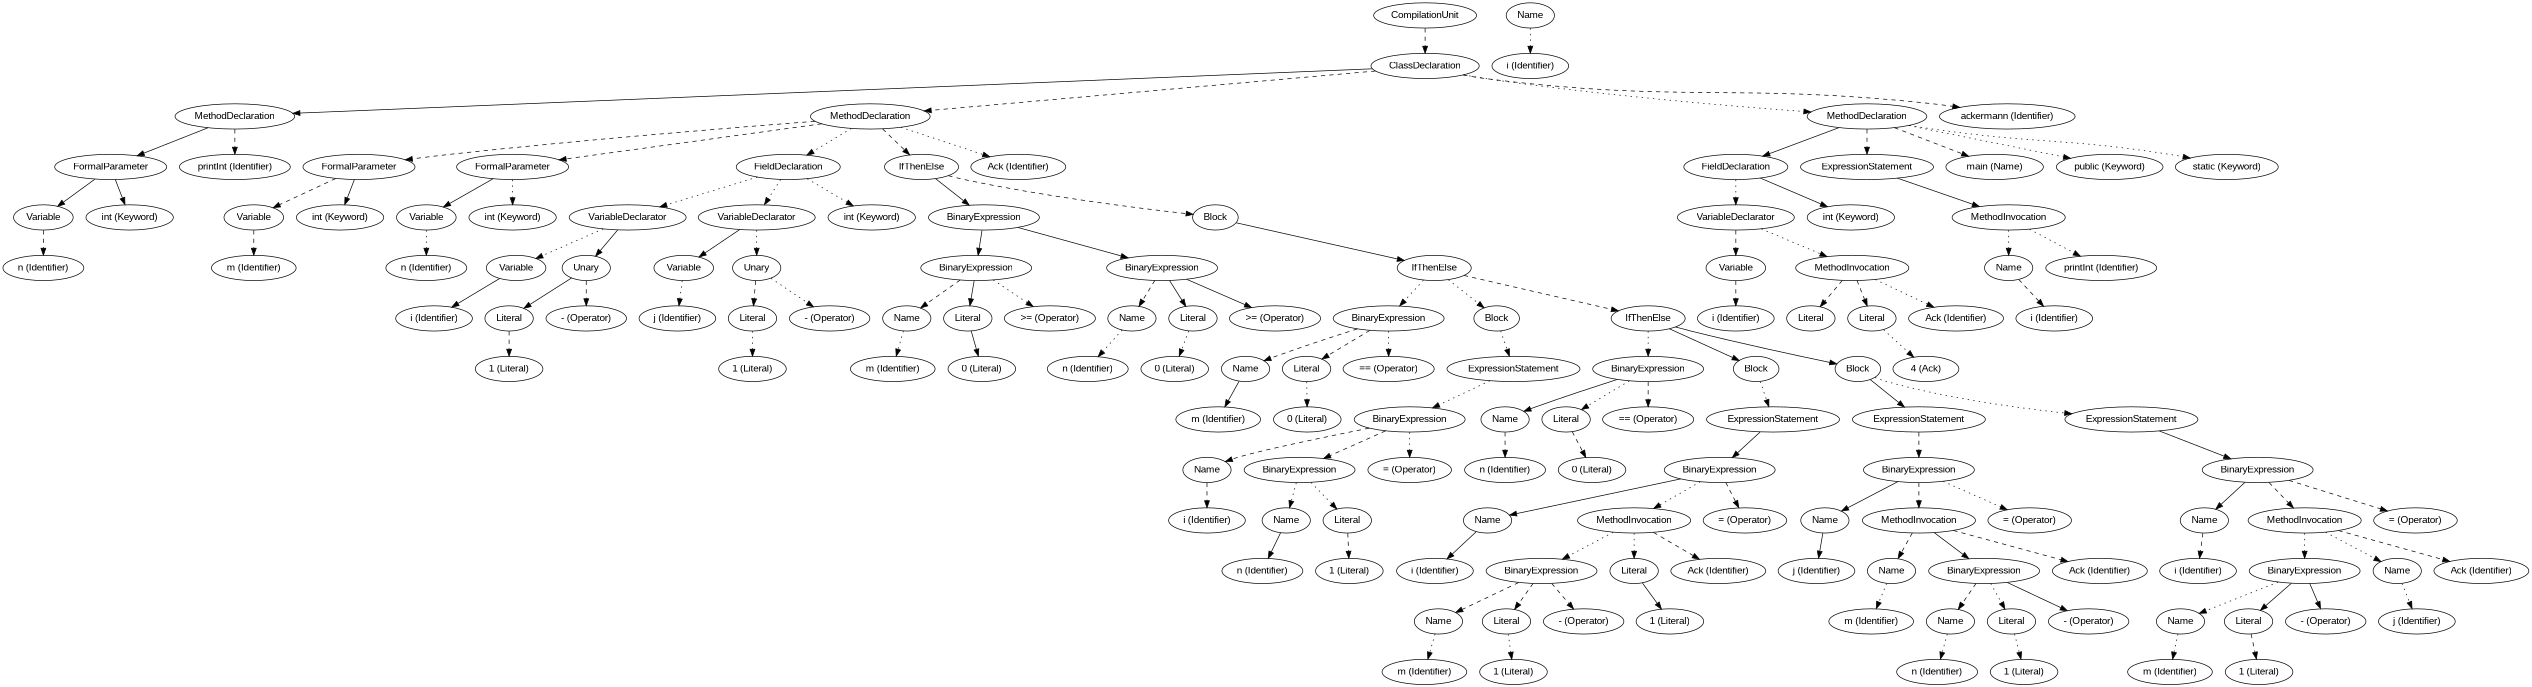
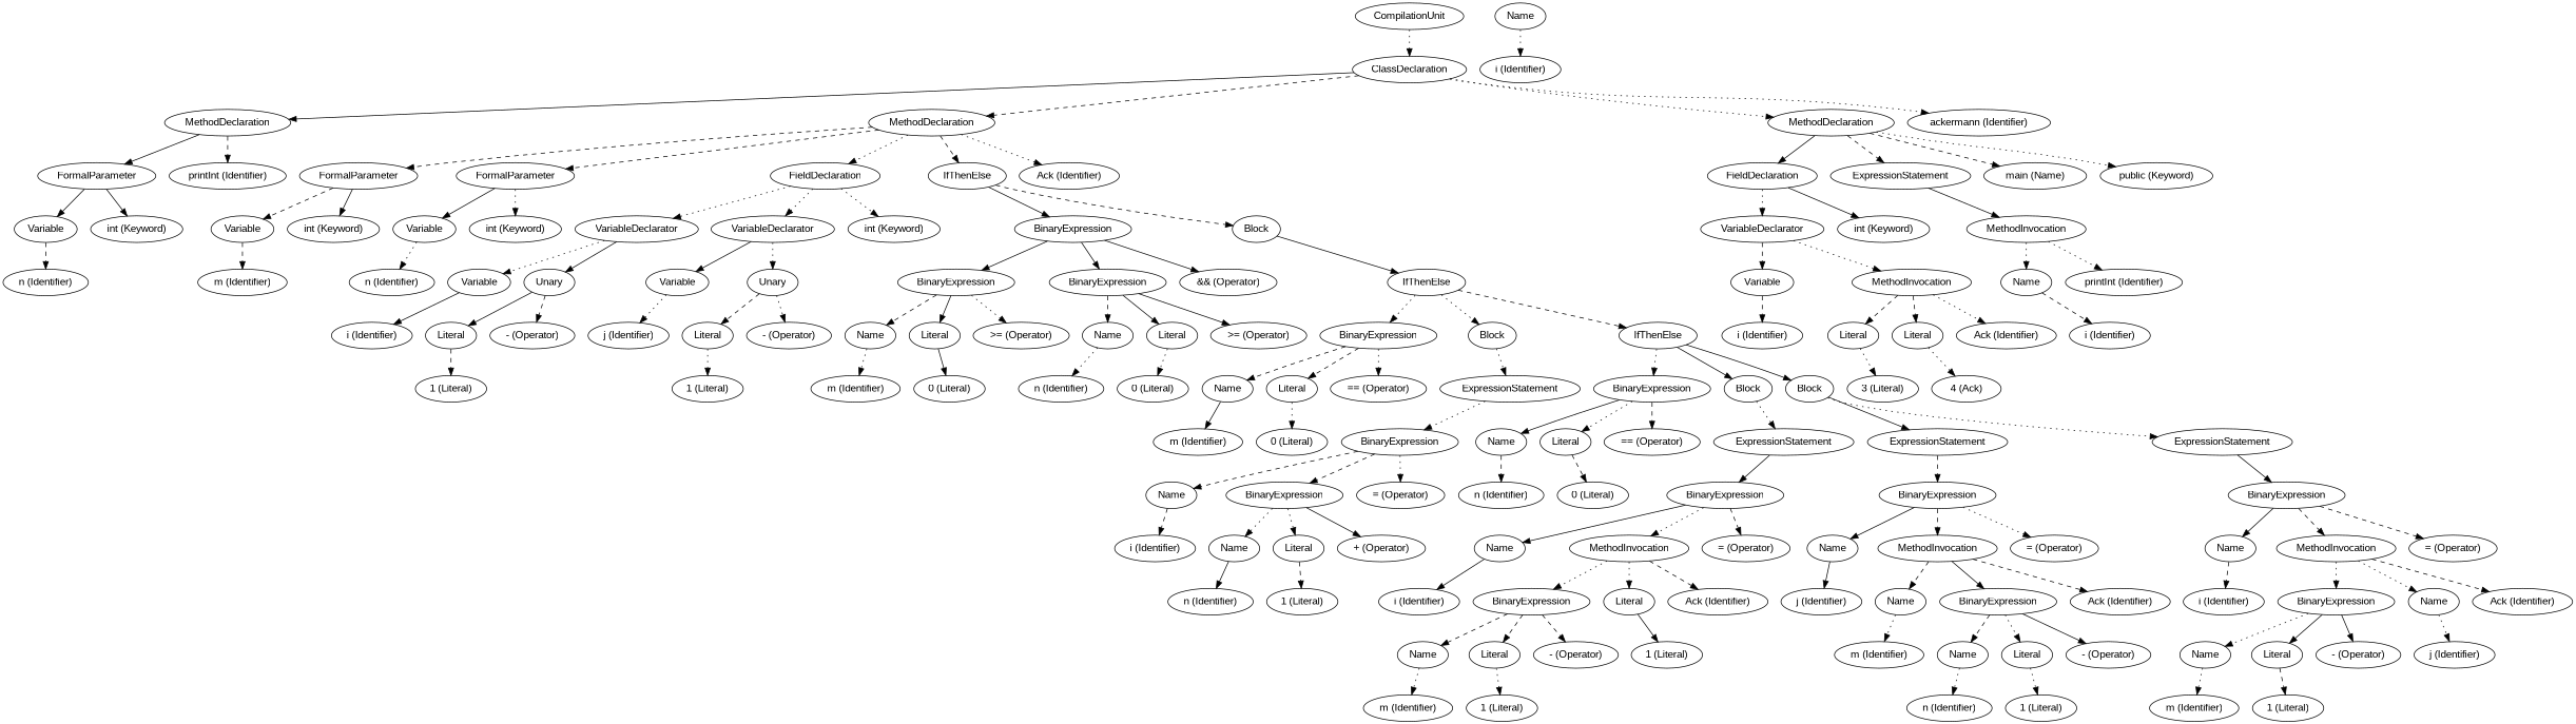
  digraph {
    fontname="Liberation Sans"
    node [fontname="Liberation Sans"]
    edge [fontname="Liberation Sans" style=dotted]
    n1 [height=0.5 label=Variable width=1.1374]
    n2 [height=0.5 label="n (Identifier)" width=1.5526]
    n3 [height=0.5 label=FormalParameter width=2.022]
    n4 [height=0.5 label="int (Keyword)" width=1.6971]
    n5 [height=0.5 label=MethodDeclaration width=2.2026]
    n6 [height=0.5 label="printInt (Identifier)" width=2.1665]
    n7 [height=0.5 label=Variable width=1.1374]
    n8 [height=0.5 label="m (Identifier)" width=1.6429]
    n9 [height=0.5 label=FormalParameter width=2.022]
    n10 [height=0.5 label="int (Keyword)" width=1.6971]
    n11 [height=0.5 label=Variable width=1.1374]
    n12 [height=0.5 label="n (Identifier)" width=1.5526]
    n13 [height=0.5 label=FormalParameter width=2.022]
    n14 [height=0.5 label="int (Keyword)" width=1.6971]
    n15 [height=0.5 label=Variable width=1.1374]
    n16 [height=0.5 label="i (Identifier)" width=1.4985]
    n17 [height=0.5 label=Literal width=0.95686]
    n18 [height=0.5 label="1 (Literal)" width=1.2999]
    n19 [height=0.5 label=Unary width=0.9027]
    n20 [height=0.5 label="- (Operator)" width=1.4804]
    n21 [height=0.5 label=VariableDeclarator width=2.1665]
    n22 [height=0.5 label=Variable width=1.1374]
    n23 [height=0.5 label="j (Identifier)" width=1.4985]
    n24 [height=0.5 label=Literal width=0.95686]
    n25 [height=0.5 label="1 (Literal)" width=1.2999]
    n26 [height=0.5 label=Unary width=0.9027]
    n27 [height=0.5 label="- (Operator)" width=1.4804]
    n28 [height=0.5 label=VariableDeclarator width=2.1665]
    n29 [height=0.5 label=FieldDeclaration width=1.9318]
    n30 [height=0.5 label="int (Keyword)" width=1.6971]
    n31 [height=0.5 label=Name width=0.9027]
    n32 [height=0.5 label="m (Identifier)" width=1.6429]
    n33 [height=0.5 label=Literal width=0.95686]
    n34 [height=0.5 label="0 (Literal)" width=1.2999]
    n35 [height=0.5 label=BinaryExpression width=2.0401]
    n36 [height=0.5 label=">= (Operator)" width=1.6971]
    n37 [height=0.5 label=Name width=0.9027]
    n38 [height=0.5 label="n (Identifier)" width=1.5526]
    n39 [height=0.5 label=Literal width=0.95686]
    n40 [height=0.5 label="0 (Literal)" width=1.2999]
    n41 [height=0.5 label=BinaryExpression width=2.0401]
    n42 [height=0.5 label=">= (Operator)" width=1.6971]
    n43 [height=0.5 label=BinaryExpression width=2.0401]
+   n44 [height=0.5 label="&& (Operator)" width=1.8054]
    n45 [height=0.5 label=Name width=0.9027]
    n46 [height=0.5 label="m (Identifier)" width=1.6429]
    n47 [height=0.5 label=Literal width=0.95686]
    n48 [height=0.5 label="0 (Literal)" width=1.2999]
    n49 [height=0.5 label=BinaryExpression width=2.0401]
    n50 [height=0.5 label="== (Operator)" width=1.6971]
    n51 [height=0.5 label=Name width=0.9027]
    n52 [height=0.5 label="i (Identifier)" width=1.4985]
    n53 [height=0.5 label=Name width=0.9027]
    n54 [height=0.5 label="n (Identifier)" width=1.5526]
    n55 [height=0.5 label=Literal width=0.95686]
    n56 [height=0.5 label="1 (Literal)" width=1.2999]
    n57 [height=0.5 label=BinaryExpression width=2.0401]
+   n58 [height=0.5 label="+ (Operator)" width=1.5526]
    n59 [height=0.5 label=BinaryExpression width=2.0401]
    n60 [height=0.5 label="= (Operator)" width=1.5526]
    n61 [height=0.5 label=ExpressionStatement width=2.3651]
    n62 [height=0.5 label=Block width=0.88464]
    n63 [height=0.5 label=Name width=0.9027]
    n64 [height=0.5 label="n (Identifier)" width=1.5526]
    n65 [height=0.5 label=Literal width=0.95686]
    n66 [height=0.5 label="0 (Literal)" width=1.2999]
    n67 [height=0.5 label=BinaryExpression width=2.0401]
    n68 [height=0.5 label="== (Operator)" width=1.6971]
    n69 [height=0.5 label=Name width=0.9027]
    n70 [height=0.5 label="i (Identifier)" width=1.4985]
    n71 [height=0.5 label=Name width=0.9027]
    n72 [height=0.5 label="m (Identifier)" width=1.6429]
    n73 [height=0.5 label=Literal width=0.95686]
    n74 [height=0.5 label="1 (Literal)" width=1.2999]
    n75 [height=0.5 label=BinaryExpression width=2.0401]
    n76 [height=0.5 label="- (Operator)" width=1.4804]
    n77 [height=0.5 label=Literal width=0.95686]
    n78 [height=0.5 label="1 (Literal)" width=1.2999]
    n79 [height=0.5 label=MethodInvocation width=2.1123]
    n80 [height=0.5 label="Ack (Identifier)" width=1.8415]
    n81 [height=0.5 label=BinaryExpression width=2.0401]
    n82 [height=0.5 label="= (Operator)" width=1.5526]
    n83 [height=0.5 label=ExpressionStatement width=2.3651]
    n84 [height=0.5 label=Block width=0.88464]
    n85 [height=0.5 label=Name width=0.9027]
    n86 [height=0.5 label="j (Identifier)" width=1.4985]
    n87 [height=0.5 label=Name width=0.9027]
    n88 [height=0.5 label="m (Identifier)" width=1.6429]
    n89 [height=0.5 label=Name width=0.9027]
    n90 [height=0.5 label="n (Identifier)" width=1.5526]
    n91 [height=0.5 label=Literal width=0.95686]
    n92 [height=0.5 label="1 (Literal)" width=1.2999]
    n93 [height=0.5 label=BinaryExpression width=2.0401]
    n94 [height=0.5 label="- (Operator)" width=1.4804]
    n95 [height=0.5 label=MethodInvocation width=2.1123]
    n96 [height=0.5 label="Ack (Identifier)" width=1.8415]
    n97 [height=0.5 label=BinaryExpression width=2.0401]
    n98 [height=0.5 label="= (Operator)" width=1.5526]
    n99 [height=0.5 label=ExpressionStatement width=2.3651]
    n100 [height=0.5 label=Name width=0.9027]
    n101 [height=0.5 label="i (Identifier)" width=1.4985]
    n102 [height=0.5 label=Name width=0.9027]
    n103 [height=0.5 label="m (Identifier)" width=1.6429]
    n104 [height=0.5 label=Literal width=0.95686]
    n105 [height=0.5 label="1 (Literal)" width=1.2999]
    n106 [height=0.5 label=BinaryExpression width=2.0401]
    n107 [height=0.5 label="- (Operator)" width=1.4804]
    n108 [height=0.5 label=Name width=0.9027]
    n109 [height=0.5 label="j (Identifier)" width=1.4985]
    n110 [height=0.5 label=MethodInvocation width=2.1123]
    n111 [height=0.5 label="Ack (Identifier)" width=1.8415]
    n112 [height=0.5 label=BinaryExpression width=2.0401]
    n113 [height=0.5 label="= (Operator)" width=1.5526]
    n114 [height=0.5 label=ExpressionStatement width=2.3651]
    n115 [height=0.5 label=Block width=0.88464]
    n116 [height=0.5 label=IfThenElse width=1.3902]
    n117 [height=0.5 label=IfThenElse width=1.3902]
    n118 [height=0.5 label=Block width=0.88464]
    n119 [height=0.5 label=IfThenElse width=1.3902]
    n120 [height=0.5 label=Name width=0.9027]
    n121 [height=0.5 label="i (Identifier)" width=1.4985]
    n122 [height=0.5 label=MethodDeclaration width=2.2026]
    n123 [height=0.5 label="Ack (Identifier)" width=1.8415]
    n124 [height=0.5 label=Variable width=1.1374]
    n125 [height=0.5 label="i (Identifier)" width=1.4985]
    n126 [height=0.5 label=Literal width=0.95686]
+   n127 [height=0.5 label="3 (Literal)" width=1.2999]
    n128 [height=0.5 label=Literal width=0.95686]
    n129 [height=0.5 label="4 (Ack)" width=1.2999]
    n130 [height=0.5 label=MethodInvocation width=2.1123]
    n131 [height=0.5 label="Ack (Identifier)" width=1.8415]
    n132 [height=0.5 label=VariableDeclarator width=2.1665]
    n133 [height=0.5 label=FieldDeclaration width=1.9318]
    n134 [height=0.5 label="int (Keyword)" width=1.6971]
    n135 [height=0.5 label=Name width=0.9027]
    n136 [height=0.5 label="i (Identifier)" width=1.4985]
    n137 [height=0.5 label=MethodInvocation width=2.1123]
    n138 [height=0.5 label="printInt (Identifier)" width=2.1665]
    n139 [height=0.5 label=ExpressionStatement width=2.3651]
    n140 [height=0.5 label=MethodDeclaration width=2.2026]
    n141 [height=0.5 label="main (Name)" width=1.9318]
    n142 [height=0.5 label="public (Keyword)" width=2.0401]
-   n143 [height=0.5 label="static (Keyword)" width=1.9498]
    n144 [height=0.5 label=ClassDeclaration width=1.9679]
    n145 [height=0.5 label="ackermann (Identifier)" width=2.5276]
    n146 [height=0.5 label=CompilationUnit width=1.9679]
    n1 -> n2 [style=dashed]
    n3 -> n1 [style=solid]
    n3 -> n4 [style=solid]
    n5 -> n3 [style=solid]
    n5 -> n6 [style=dashed]
    n7 -> n8 [style=dashed]
    n9 -> n7 [style=dashed]
    n9 -> n10 [style=solid]
    n11 -> n12
    n13 -> n11 [style=solid]
    n13 -> n14
    n15 -> n16 [style=solid]
    n17 -> n18 [style=dashed]
    n19 -> n17 [style=solid]
    n19 -> n20 [style=dashed]
    n21 -> n15
    n21 -> n19 [style=solid]
    n22 -> n23
    n24 -> n25
    n26 -> n24 [style=dashed]
    n26 -> n27
    n28 -> n22 [style=solid]
    n28 -> n26
    n29 -> n21
    n29 -> n28
    n29 -> n30
    n31 -> n32
    n33 -> n34 [style=solid]
    n35 -> n31 [style=dashed]
    n35 -> n33 [style=solid]
    n35 -> n36
    n37 -> n38
    n39 -> n40
    n41 -> n37 [style=dashed]
    n41 -> n39 [style=solid]
    n41 -> n42 [style=solid]
    n43 -> n35 [style=solid]
    n43 -> n41 [style=solid]
+   n43 -> n44 [style=solid]
    n45 -> n46 [style=solid]
    n47 -> n48
    n49 -> n45 [style=dashed]
    n49 -> n47 [style=dashed]
    n49 -> n50
    n51 -> n52 [style=dashed]
    n53 -> n54 [style=solid]
    n55 -> n56 [style=dashed]
    n57 -> n53
    n57 -> n55
+   n57 -> n58 [style=solid]
    n59 -> n51 [style=dashed]
    n59 -> n57 [style=dashed]
    n59 -> n60
    n61 -> n59
    n62 -> n61
    n63 -> n64 [style=dashed]
    n65 -> n66 [style=dashed]
    n67 -> n63 [style=solid]
    n67 -> n65
    n67 -> n68 [style=dashed]
    n69 -> n70 [style=solid]
    n71 -> n72
    n73 -> n74
    n75 -> n71 [style=dashed]
    n75 -> n73 [style=dashed]
    n75 -> n76 [style=dashed]
    n77 -> n78 [style=solid]
    n79 -> n75
    n79 -> n77
    n79 -> n80 [style=dashed]
    n81 -> n69 [style=solid]
    n81 -> n79
    n81 -> n82 [style=dashed]
    n83 -> n81 [style=solid]
    n84 -> n83
    n85 -> n86 [style=solid]
    n87 -> n88
    n89 -> n90
    n91 -> n92
    n93 -> n89 [style=dashed]
    n93 -> n91
    n93 -> n94 [style=solid]
    n95 -> n87 [style=dashed]
    n95 -> n93 [style=solid]
    n95 -> n96 [style=dashed]
    n97 -> n85 [style=solid]
    n97 -> n95 [style=dashed]
    n97 -> n98
    n99 -> n97 [style=dashed]
    n100 -> n101 [style=dashed]
    n102 -> n103
    n104 -> n105 [style=dashed]
    n106 -> n102
    n106 -> n104 [style=solid]
    n106 -> n107 [style=solid]
    n108 -> n109
    n110 -> n106
    n110 -> n108
    n110 -> n111 [style=dashed]
    n112 -> n100 [style=solid]
    n112 -> n110 [style=dashed]
    n112 -> n113 [style=dashed]
    n114 -> n112 [style=solid]
    n115 -> n99 [style=solid]
    n115 -> n114
    n116 -> n67
    n116 -> n84 [style=solid]
    n116 -> n115 [style=solid]
    n117 -> n49
    n117 -> n62
    n117 -> n116 [style=dashed]
    n118 -> n117 [style=solid]
    n119 -> n43 [style=solid]
    n119 -> n118 [style=dashed]
    n120 -> n121
    n122 -> n9 [style=dashed]
    n122 -> n13 [style=dashed]
    n122 -> n29
    n122 -> n119 [style=dashed]
    n122 -> n123
    n124 -> n125 [style=dashed]
+   n126 -> n127
    n128 -> n129
    n130 -> n126 [style=dashed]
    n130 -> n128 [style=dashed]
    n130 -> n131
    n132 -> n124 [style=dashed]
    n132 -> n130
    n133 -> n132
    n133 -> n134 [style=solid]
    n135 -> n136 [style=dashed]
    n137 -> n135
    n137 -> n138
    n139 -> n137 [style=solid]
    n140 -> n133 [style=solid]
    n140 -> n139 [style=dashed]
    n140 -> n141 [style=dashed]
    n140 -> n142
-   n140 -> n143
    n144 -> n5 [style=solid]
    n144 -> n122 [style=dashed]
    n144 -> n140
-   n144 -> n145 [style=dashed]
-   n146 -> n144 [style=dashed]
+   n144 -> n145
+   n146 -> n144
  }
